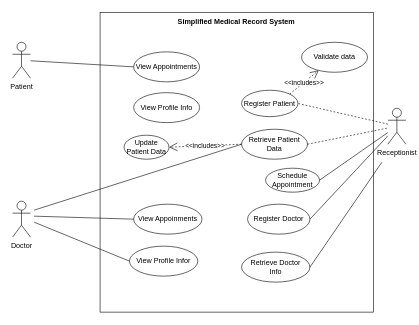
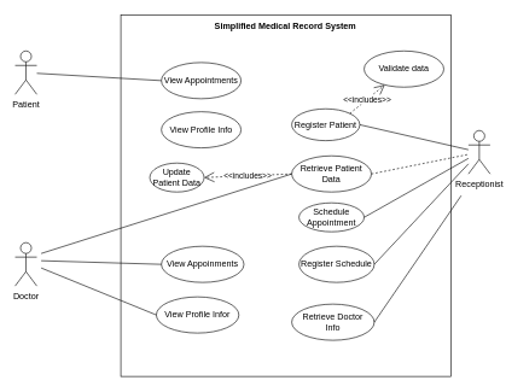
  <mxCell id="0" />
  <mxCell id="1" parent="0" />
  <mxCell id="2" value="" style="group;movable=1;resizable=1;rotatable=1;deletable=1;editable=1;locked=0;connectable=1;" vertex="1" connectable="0" parent="1"><mxGeometry x="166" y="20" width="456" height="500" as="geometry" /></mxCell>
  <mxCell id="3" value="" style="rounded=0;whiteSpace=wrap;html=1;movable=0;resizable=0;rotatable=0;deletable=0;editable=0;locked=1;connectable=0;" vertex="1" parent="2"><mxGeometry width="456.0" height="500" as="geometry" /></mxCell>
  <mxCell id="4" value="&lt;b&gt;Simplified Medical Record System&lt;/b&gt;" style="text;html=1;align=center;verticalAlign=middle;whiteSpace=wrap;rounded=0;" vertex="1" parent="2"><mxGeometry x="105.45" y="1" width="245.1" height="30" as="geometry" /></mxCell>
  <mxCell id="5" value="Validate data" style="ellipse;whiteSpace=wrap;html=1;" vertex="1" parent="2"><mxGeometry x="336" y="50" width="110" height="50" as="geometry" /></mxCell>
  <mxCell id="6" value="Retrieve Patient Data" style="ellipse;whiteSpace=wrap;html=1;" vertex="1" parent="2"><mxGeometry x="236" y="195" width="110" height="50" as="geometry" /></mxCell>
- <mxCell id="7" value="Schedule Appointment" style="ellipse;whiteSpace=wrap;html=1;" vertex="1" parent="2"><mxGeometry x="276" y="260" width="90" height="40" as="geometry" /></mxCell>
+ <mxCell id="7" value="Schedule Appointment" style="ellipse;whiteSpace=wrap;html=1;" vertex="1" parent="2"><mxGeometry x="246" y="260" width="90" height="40" as="geometry" /></mxCell>
  <mxCell id="8" value="Register Patient" style="ellipse;whiteSpace=wrap;html=1;" vertex="1" parent="2"><mxGeometry x="236" y="130" width="94" height="44" as="geometry" /></mxCell>
  <mxCell id="9" value="&amp;lt;&amp;lt;includes&amp;gt;&amp;gt;" style="endArrow=open;endSize=12;dashed=1;html=1;rounded=0;exitX=1;exitY=0;exitDx=0;exitDy=0;" edge="1" parent="2" source="8" target="5"><mxGeometry width="160" relative="1" as="geometry"><mxPoint x="146" y="224" as="sourcePoint" /><mxPoint x="306" y="224" as="targetPoint" /></mxGeometry></mxCell>
  <mxCell id="10" value="View Appointments&lt;span style=&quot;color: rgba(0, 0, 0, 0); font-family: monospace; font-size: 0px; text-align: start; text-wrap-mode: nowrap;&quot;&gt;%3CmxGraphModel%3E%3Croot%3E%3CmxCell%20id%3D%220%22%2F%3E%3CmxCell%20id%3D%221%22%20parent%3D%220%22%2F%3E%3CmxCell%20id%3D%222%22%20value%3D%22Retrieve%20Patient%20Data%22%20style%3D%22ellipse%3BwhiteSpace%3Dwrap%3Bhtml%3D1%3B%22%20vertex%3D%221%22%20parent%3D%221%22%3E%3CmxGeometry%20x%3D%22450%22%20y%3D%22210%22%20width%3D%22110%22%20height%3D%2250%22%20as%3D%22geometry%22%2F%3E%3C%2FmxCell%3E%3C%2Froot%3E%3C%2FmxGraphModel%3E&lt;/span&gt;" style="ellipse;whiteSpace=wrap;html=1;" vertex="1" parent="2"><mxGeometry x="56" y="66" width="110" height="50" as="geometry" /></mxCell>
  <mxCell id="11" value="View Profile Info" style="ellipse;whiteSpace=wrap;html=1;" vertex="1" parent="2"><mxGeometry x="56" y="134" width="110" height="50" as="geometry" /></mxCell>
  <mxCell id="12" value="View Appoinments" style="ellipse;whiteSpace=wrap;html=1;" vertex="1" parent="2"><mxGeometry x="56" y="320" width="114" height="50" as="geometry" /></mxCell>
  <mxCell id="13" value="Update Patient Data" style="ellipse;whiteSpace=wrap;html=1;" vertex="1" parent="2"><mxGeometry x="40" y="205" width="75" height="40" as="geometry" /></mxCell>
  <mxCell id="14" value="&amp;lt;&amp;lt;includes&amp;gt;&amp;gt;" style="endArrow=open;endSize=12;dashed=1;html=1;rounded=0;exitX=0;exitY=0.5;exitDx=0;exitDy=0;entryX=1;entryY=0.5;entryDx=0;entryDy=0;" edge="1" parent="2" source="6" target="13"><mxGeometry width="160" relative="1" as="geometry"><mxPoint x="335" y="160" as="sourcePoint" /><mxPoint x="383" y="120" as="targetPoint" /></mxGeometry></mxCell>
- <mxCell id="15" value="Register Doctor" style="ellipse;whiteSpace=wrap;html=1;" vertex="1" parent="2"><mxGeometry x="246" y="320" width="104" height="50" as="geometry" /></mxCell>
+ <mxCell id="15" value="Register Schedule" style="ellipse;whiteSpace=wrap;html=1;" vertex="1" parent="2"><mxGeometry x="246" y="320" width="104" height="50" as="geometry" /></mxCell>
  <mxCell id="16" value="View Profile Infor" style="ellipse;whiteSpace=wrap;html=1;" vertex="1" parent="2"><mxGeometry x="49" y="390" width="114" height="50" as="geometry" /></mxCell>
  <mxCell id="17" value="Retrieve Doctor&lt;div&gt;Info&lt;/div&gt;" style="ellipse;whiteSpace=wrap;html=1;" vertex="1" parent="2"><mxGeometry x="236" y="400" width="114" height="50" as="geometry" /></mxCell>
  <mxCell id="18" value="Patient" style="shape=umlActor;verticalLabelPosition=bottom;verticalAlign=top;html=1;outlineConnect=0;" vertex="1" parent="1"><mxGeometry x="20" y="70" width="30" height="60" as="geometry" /></mxCell>
  <mxCell id="19" value="Doctor" style="shape=umlActor;verticalLabelPosition=bottom;verticalAlign=top;html=1;outlineConnect=0;" vertex="1" parent="1"><mxGeometry x="20" y="335" width="30" height="60" as="geometry" /></mxCell>
  <mxCell id="20" value="Receptionist" style="shape=umlActor;verticalLabelPosition=bottom;verticalAlign=top;html=1;outlineConnect=0;" vertex="1" parent="1"><mxGeometry x="646" y="180" width="30" height="60" as="geometry" /></mxCell>
- <mxCell id="21" value="" style="endArrow=none;html=1;rounded=0;entryX=1;entryY=0.5;entryDx=0;entryDy=0;dashed=1;" edge="1" parent="1" source="20" target="8"><mxGeometry width="50" height="50" relative="1" as="geometry"><mxPoint x="76" y="569" as="sourcePoint" /><mxPoint x="309" y="300" as="targetPoint" /></mxGeometry></mxCell>
+ <mxCell id="21" value="" style="endArrow=none;html=1;rounded=0;entryX=1;entryY=0.5;entryDx=0;entryDy=0;" edge="1" parent="1" source="20" target="8"><mxGeometry width="50" height="50" relative="1" as="geometry"><mxPoint x="76" y="569" as="sourcePoint" /><mxPoint x="309" y="300" as="targetPoint" /></mxGeometry></mxCell>
  <mxCell id="22" value="" style="endArrow=none;html=1;rounded=0;exitX=1;exitY=0.5;exitDx=0;exitDy=0;dashed=1;" edge="1" parent="1" source="6" target="20"><mxGeometry width="50" height="50" relative="1" as="geometry"><mxPoint x="236" y="150" as="sourcePoint" /><mxPoint x="452" y="166" as="targetPoint" /></mxGeometry></mxCell>
  <mxCell id="23" value="" style="endArrow=none;html=1;rounded=0;exitX=1;exitY=0.5;exitDx=0;exitDy=0;" edge="1" parent="1" source="7" target="20"><mxGeometry width="50" height="50" relative="1" as="geometry"><mxPoint x="446" y="223.434" as="sourcePoint" /><mxPoint x="616" y="228.56" as="targetPoint" /></mxGeometry></mxCell>
  <mxCell id="24" value="" style="endArrow=none;html=1;rounded=0;entryX=0;entryY=0.5;entryDx=0;entryDy=0;" edge="1" parent="1" source="18" target="10"><mxGeometry width="50" height="50" relative="1" as="geometry"><mxPoint x="526" y="190" as="sourcePoint" /><mxPoint x="706" y="208" as="targetPoint" /></mxGeometry></mxCell>
  <mxCell id="25" value="" style="endArrow=none;html=1;rounded=0;entryX=0;entryY=0.5;entryDx=0;entryDy=0;" edge="1" parent="1" target="12"><mxGeometry width="50" height="50" relative="1" as="geometry"><mxPoint x="56" y="360" as="sourcePoint" /><mxPoint x="326" y="130" as="targetPoint" /></mxGeometry></mxCell>
  <mxCell id="26" value="" style="endArrow=none;html=1;rounded=0;entryX=0;entryY=0.5;entryDx=0;entryDy=0;" edge="1" parent="1" target="6"><mxGeometry width="50" height="50" relative="1" as="geometry"><mxPoint x="56" y="350" as="sourcePoint" /><mxPoint x="196" y="350" as="targetPoint" /></mxGeometry></mxCell>
  <mxCell id="27" value="" style="endArrow=none;html=1;rounded=0;exitX=1;exitY=0.5;exitDx=0;exitDy=0;" edge="1" parent="1" source="15" target="20"><mxGeometry width="50" height="50" relative="1" as="geometry"><mxPoint x="546" y="362" as="sourcePoint" /><mxPoint x="690" y="280" as="targetPoint" /></mxGeometry></mxCell>
  <mxCell id="28" value="" style="endArrow=none;html=1;rounded=0;entryX=0;entryY=0.5;entryDx=0;entryDy=0;" edge="1" parent="1" target="16"><mxGeometry width="50" height="50" relative="1" as="geometry"><mxPoint x="56" y="370" as="sourcePoint" /><mxPoint x="302" y="365" as="targetPoint" /></mxGeometry></mxCell>
  <mxCell id="29" value="" style="endArrow=none;html=1;rounded=0;exitX=1;exitY=0.5;exitDx=0;exitDy=0;" edge="1" parent="1" source="17"><mxGeometry width="50" height="50" relative="1" as="geometry"><mxPoint x="436" y="420" as="sourcePoint" /><mxPoint x="636" y="270" as="targetPoint" /></mxGeometry></mxCell>
